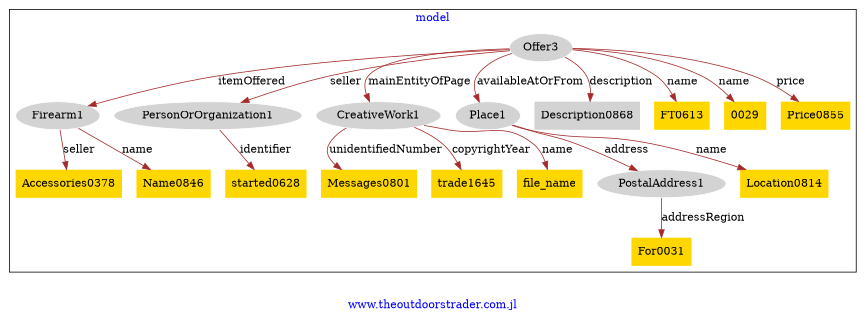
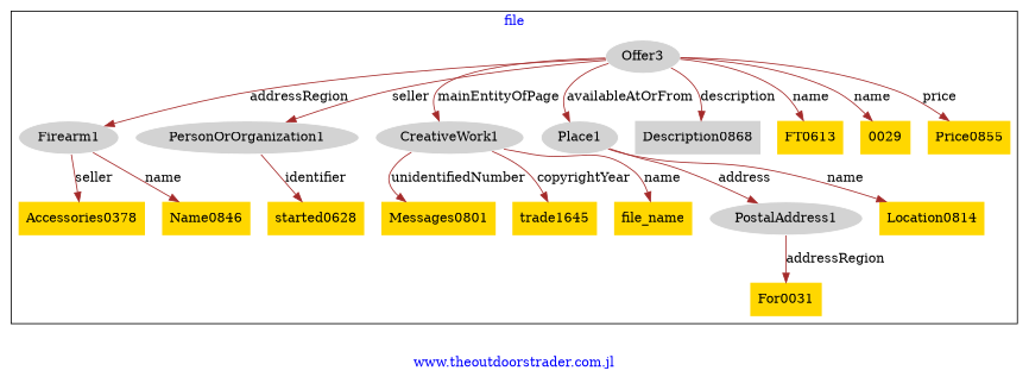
  digraph {
    fontcolor=blue
    label="www.theoutdoorstrader.com.jl"
    remincross=true
    node [fillcolor=gold style=filled shape=plaintext]
    edge [color=brown fontcolor=black]
    n1 [color=white fillcolor=lightgray label=Firearm1 shape=""]
    n2 [label=Accessories0378]
    n3 [label=Name0846]
    n4 [color=white fillcolor=lightgray label=PersonOrOrganization1 shape=""]
    n5 [label=started0628]
    n6 [color=white fillcolor=lightgray label=CreativeWork1 shape=""]
    n7 [label=Messages0801]
    n8 [label=trade1645]
    n9 [label=file_name]
    n10 [color=white fillcolor=lightgray label=Offer3 shape=""]
    n11 [color=white fillcolor=lightgray label=Place1 shape=""]
    n12 [fillcolor=lightgray label=Description0868]
    n13 [label=FT0613]
    n14 [label=0029]
    n15 [label=Price0855]
    n16 [color=white fillcolor=lightgray label=PostalAddress1 shape=""]
    n17 [label=Location0814]
    n18 [label=For0031]
    subgraph cluster_1 {
-     label=model
+     label=file
      n1
      n2
      n3
      n4
      n5
      n6
      n7
      n8
      n9
      n10
      n11
      n12
      n13
      n14
      n15
      n16
      n17
      n18
    }
    n1 -> n2 [label=seller]
    n1 -> n3 [label=name]
    n4 -> n5 [label=identifier]
    n6 -> n7 [label=unidentifiedNumber]
    n6 -> n8 [label=copyrightYear]
    n6 -> n9 [label=name]
-   n10 -> n1 [label=itemOffered]
+   n10 -> n1 [label=addressRegion]
    n10 -> n4 [label=seller]
    n10 -> n6 [label=mainEntityOfPage]
    n10 -> n11 [label=availableAtOrFrom]
    n10 -> n12 [label=description]
    n10 -> n13 [label=name]
    n10 -> n14 [label=name]
    n10 -> n15 [label=price]
    n11 -> n16 [label=address]
    n11 -> n17 [label=name]
    n16 -> n18 [label=addressRegion]
  }
